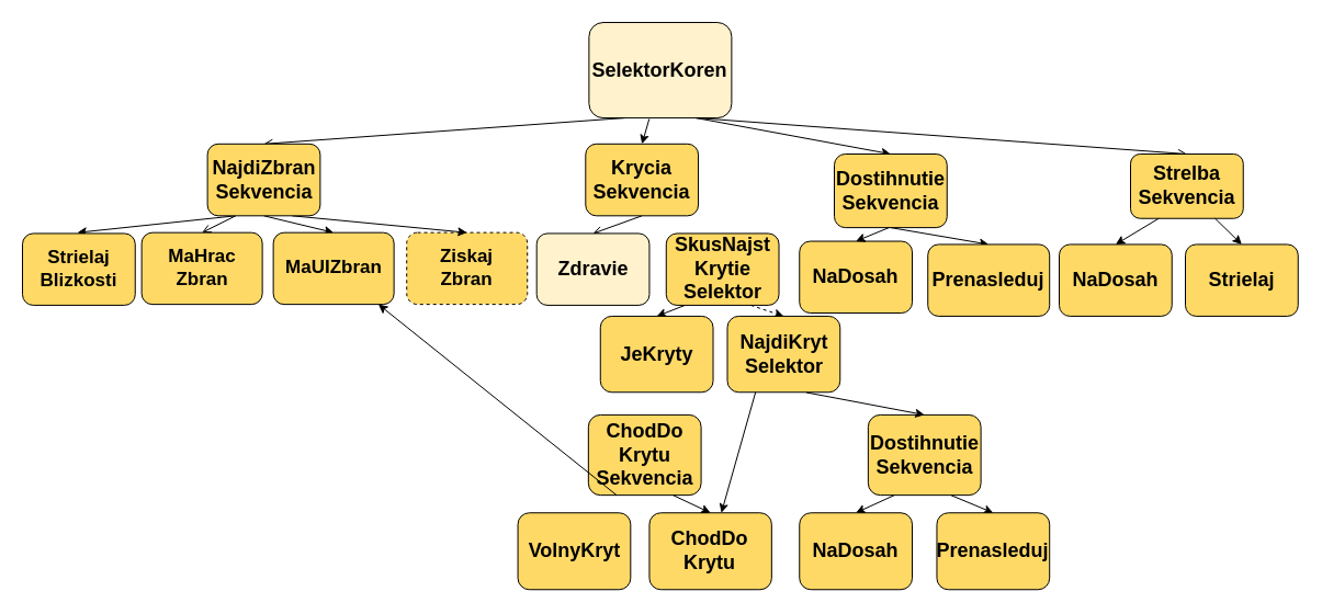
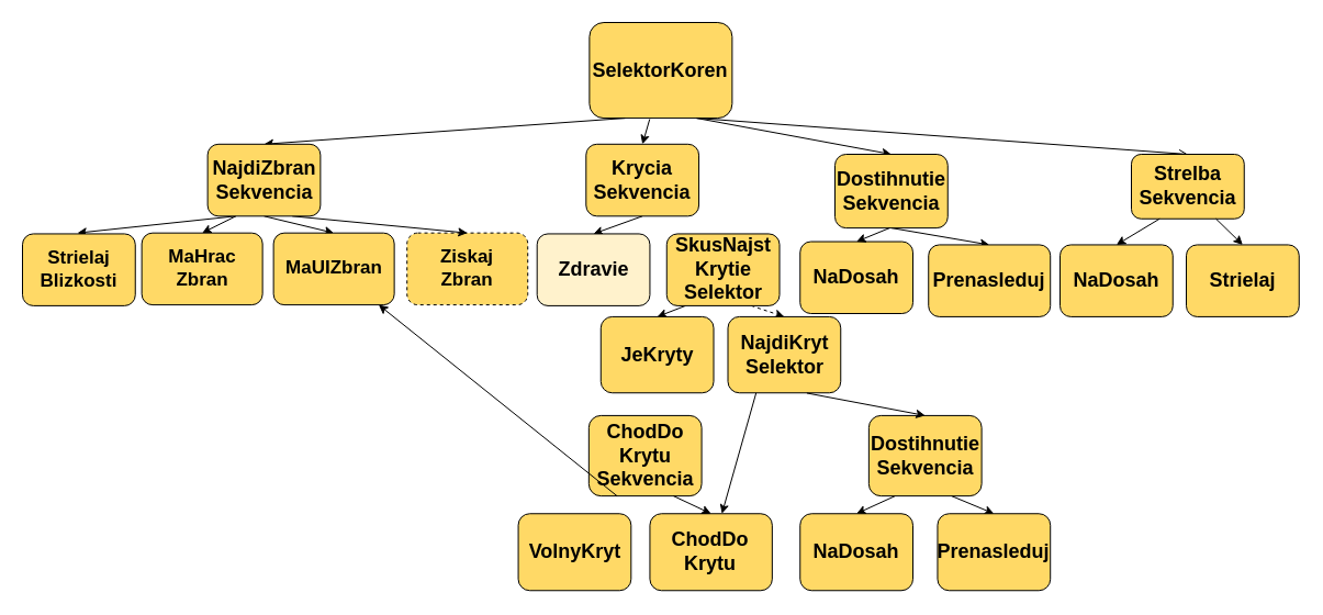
  <mxCell id="0" />
  <mxCell id="1" parent="0" />
- <mxCell id="2" value="" style="endArrow=open;html=1;rounded=0;fontSize=17;fontStyle=1;entryX=0.5;entryY=0;entryDx=0;entryDy=0;exitX=0.5;exitY=1;exitDx=0;exitDy=0;" parent="1" target="17" edge="1" source="38"><mxGeometry width="50" height="50" relative="1" as="geometry"><mxPoint x="568.276" y="219.221" as="sourcePoint" /><mxPoint x="525.465" y="291.799" as="targetPoint" /></mxGeometry></mxCell>
+ <mxCell id="2" value="" style="endArrow=classic;html=1;rounded=0;fontSize=17;fontStyle=1;entryX=0.5;entryY=0;entryDx=0;entryDy=0;exitX=0.5;exitY=1;exitDx=0;exitDy=0;" parent="1" target="17" edge="1" source="38"><mxGeometry width="50" height="50" relative="1" as="geometry"><mxPoint x="568.276" y="219.221" as="sourcePoint" /><mxPoint x="525.465" y="291.799" as="targetPoint" /></mxGeometry></mxCell>
  <mxCell id="3" value="" style="endArrow=classic;html=1;rounded=0;entryX=0.5;entryY=0;entryDx=0;entryDy=0;exitX=0.25;exitY=1;exitDx=0;exitDy=0;fontSize=18;fontStyle=1" parent="1" target="19" edge="1"><mxGeometry width="50" height="50" relative="1" as="geometry"><mxPoint x="623.931" y="277.909" as="sourcePoint" /><mxPoint x="589.682" y="306.94" as="targetPoint" /></mxGeometry></mxCell>
  <mxCell id="4" value="ChodDo&lt;br style=&quot;font-size: 17px;&quot;&gt;Krytu&lt;br style=&quot;font-size: 17px;&quot;&gt;Sekvencia" style="rounded=1;whiteSpace=wrap;html=1;fontSize=18;fontStyle=1;fillColor=#FFD966;" parent="1" vertex="1"><mxGeometry x="535.84" y="377.91" width="102.75" height="73.22" as="geometry" /></mxCell>
  <mxCell id="5" value="" style="endArrow=classic;html=1;rounded=0;exitX=0.75;exitY=1;exitDx=0;exitDy=0;entryX=0.5;entryY=0;entryDx=0;entryDy=0;fontSize=17;fontStyle=1;dashed=1;" parent="1" target="20" edge="1" source="18"><mxGeometry width="50" height="50" relative="1" as="geometry"><mxPoint x="675.305" y="277.909" as="sourcePoint" /><mxPoint x="719.795" y="308.42" as="targetPoint" /></mxGeometry></mxCell>
  <mxCell id="6" value="" style="endArrow=classic;html=1;rounded=0;exitX=0.25;exitY=1;exitDx=0;exitDy=0;fontSize=18;fontStyle=1;" parent="1" source="4" target="36" edge="1"><mxGeometry width="50" height="50" relative="1" as="geometry"><mxPoint x="569.143" y="465.006" as="sourcePoint" /><mxPoint x="522.05" y="537.584" as="targetPoint" /></mxGeometry></mxCell>
  <mxCell id="7" value="VolnyKryt" style="rounded=1;whiteSpace=wrap;html=1;fontSize=18;fontStyle=1;fillColor=#FFD966;" parent="1" vertex="1"><mxGeometry x="471.57" y="467.25" width="102.75" height="70" as="geometry" /></mxCell>
  <mxCell id="8" value="ChodDo&lt;br style=&quot;font-size: 17px;&quot;&gt;Krytu" style="rounded=1;whiteSpace=wrap;html=1;fontSize=18;fontStyle=1;fillColor=#FFD966;" parent="1" vertex="1"><mxGeometry x="591.44" y="467.25" width="111.41" height="70" as="geometry" /></mxCell>
  <mxCell id="9" value="" style="endArrow=classic;html=1;rounded=0;entryX=0.5;entryY=0;entryDx=0;entryDy=0;exitX=0.75;exitY=1;exitDx=0;exitDy=0;fontSize=18;fontStyle=1" parent="1" source="4" target="8" edge="1"><mxGeometry width="50" height="50" relative="1" as="geometry"><mxPoint x="599.111" y="465.006" as="sourcePoint" /><mxPoint x="552.019" y="537.584" as="targetPoint" /></mxGeometry></mxCell>
  <mxCell id="10" value="" style="endArrow=classic;html=1;rounded=0;exitX=0.25;exitY=1;exitDx=0;exitDy=0;entryX=0.5;entryY=0;entryDx=0;entryDy=0;fontSize=18;fontStyle=1" parent="1" target="12" edge="1"><mxGeometry width="50" height="50" relative="1" as="geometry"><mxPoint x="814.786" y="451.126" as="sourcePoint" /><mxPoint x="784.961" y="480.157" as="targetPoint" /></mxGeometry></mxCell>
- <mxCell id="11" value="SelektorKoren" style="rounded=1;whiteSpace=wrap;html=1;fontSize=18;fontStyle=1;fillColor=#fff2cc;" parent="1" vertex="1"><mxGeometry x="536.38" width="130" height="87.09" as="geometry" y="20" /></mxCell>
+ <mxCell id="11" value="SelektorKoren" style="rounded=1;whiteSpace=wrap;html=1;fontSize=18;fontStyle=1;fillColor=#FFD966;" parent="1" vertex="1"><mxGeometry x="536.38" width="130" height="87.09" as="geometry" y="20" /></mxCell>
  <mxCell id="12" value="NaDosah" style="rounded=1;whiteSpace=wrap;html=1;fontSize=18;fontStyle=1;fillColor=#FFD966;" parent="1" vertex="1"><mxGeometry x="728.26" y="467.25" width="102.75" height="70" as="geometry" /></mxCell>
  <mxCell id="13" value="" style="endArrow=classic;html=1;rounded=0;exitX=0.75;exitY=1;exitDx=0;exitDy=0;entryX=0.5;entryY=0;entryDx=0;entryDy=0;fontSize=18;fontStyle=1" parent="1" target="14" edge="1"><mxGeometry width="50" height="50" relative="1" as="geometry"><mxPoint x="866.16" y="451.126" as="sourcePoint" /><mxPoint x="917.677" y="529.51" as="targetPoint" /></mxGeometry></mxCell>
  <mxCell id="14" value="Prenasleduj" style="rounded=1;whiteSpace=wrap;html=1;fontSize=18;fontStyle=1;fillColor=#FFD966;" parent="1" vertex="1"><mxGeometry x="853.46" y="467.25" width="102.75" height="70" as="geometry" /></mxCell>
  <mxCell id="15" value="" style="endArrow=open;html=1;rounded=0;exitX=0.75;exitY=1;exitDx=0;exitDy=0;entryX=0.5;entryY=0;entryDx=0;entryDy=0;fontSize=18;fontStyle=1;" parent="1" target="37" edge="1" source="11"><mxGeometry width="50" height="50" relative="1" as="geometry"><mxPoint x="829.715" y="107.093" as="sourcePoint" /><mxPoint x="953.869" y="179.67" as="targetPoint" /></mxGeometry></mxCell>
  <mxCell id="16" value="" style="endArrow=classic;html=1;rounded=0;entryX=0.5;entryY=0;entryDx=0;entryDy=0;exitX=0.422;exitY=1.011;exitDx=0;exitDy=0;fontSize=17;fontStyle=1;exitPerimeter=0;" parent="1" target="38" edge="1" source="11"><mxGeometry width="50" height="50" relative="1" as="geometry"><mxPoint x="791.185" y="107.093" as="sourcePoint" /><mxPoint x="534.315" y="179.67" as="targetPoint" /></mxGeometry></mxCell>
  <mxCell id="17" value="Zdravie" style="rounded=1;whiteSpace=wrap;html=1;fontSize=18;fontStyle=1;fillColor=#fff2cc;" parent="1" vertex="1"><mxGeometry x="488.69" y="212.44" width="102.75" height="65.47" as="geometry" /></mxCell>
  <mxCell id="18" value="SkusNajst&lt;br style=&quot;font-size: 18px;&quot;&gt;Krytie&lt;br style=&quot;font-size: 18px;&quot;&gt;Selektor" style="rounded=1;whiteSpace=wrap;html=1;fontSize=18;fontStyle=1;fillColor=#FFD966;" parent="1" vertex="1"><mxGeometry x="606.78" y="212.44" width="102.75" height="65.47" as="geometry" /></mxCell>
  <mxCell id="19" value="JeKryty" style="rounded=1;whiteSpace=wrap;html=1;fontSize=18;fontStyle=1;fillColor=#FFD966;" parent="1" vertex="1"><mxGeometry x="546.78" y="287.91" width="102.75" height="69.34" as="geometry" /></mxCell>
  <mxCell id="20" value="NajdiKryt&lt;br style=&quot;font-size: 18px;&quot;&gt;Selektor" style="rounded=1;whiteSpace=wrap;html=1;fontSize=18;fontStyle=1;fillColor=#FFD966;" parent="1" vertex="1"><mxGeometry x="662.51" y="287.91" width="102.75" height="69.34" as="geometry" /></mxCell>
  <mxCell id="21" value="" style="endArrow=classic;html=1;rounded=0;exitX=0.25;exitY=1;exitDx=0;exitDy=0;fontSize=18;fontStyle=1;" parent="1" source="20" target="8" edge="1"><mxGeometry width="50" height="50" relative="1" as="geometry"><mxPoint x="700.992" y="394.033" as="sourcePoint" /><mxPoint x="645.337" y="466.61" as="targetPoint" /></mxGeometry></mxCell>
  <mxCell id="22" value="" style="endArrow=classic;html=1;rounded=0;exitX=0.75;exitY=1;exitDx=0;exitDy=0;entryX=0.5;entryY=0;entryDx=0;entryDy=0;fontSize=17;fontStyle=1" parent="1" target="39" edge="1" source="11"><mxGeometry width="50" height="50" relative="1" as="geometry"><mxPoint x="804.029" y="107.093" as="sourcePoint" /><mxPoint x="812.591" y="179.67" as="targetPoint" /></mxGeometry></mxCell>
  <mxCell id="23" value="" style="endArrow=classic;html=1;rounded=0;exitX=0.5;exitY=1;exitDx=0;exitDy=0;entryX=0.5;entryY=0;entryDx=0;entryDy=0;fontSize=18;fontStyle=1" parent="1" source="39" target="33" edge="1"><mxGeometry width="50" height="50" relative="1" as="geometry"><mxPoint x="898.13" y="240.051" as="sourcePoint" /><mxPoint x="872.444" y="312.629" as="targetPoint" /></mxGeometry></mxCell>
  <mxCell id="24" value="Dostihnutie&lt;br style=&quot;font-size: 17px;&quot;&gt;Sekvencia" style="rounded=1;whiteSpace=wrap;html=1;fontSize=18;fontStyle=1;fillColor=#FFD966;" parent="1" vertex="1"><mxGeometry x="790.86" y="377.91" width="102.75" height="73.22" as="geometry" /></mxCell>
  <mxCell id="25" value="" style="endArrow=classic;html=1;rounded=0;exitX=0.7;exitY=1.003;exitDx=0;exitDy=0;entryX=0.5;entryY=0;entryDx=0;entryDy=0;fontSize=18;fontStyle=1;exitPerimeter=0;" parent="1" source="20" edge="1" target="24"><mxGeometry width="50" height="50" relative="1" as="geometry"><mxPoint x="714.852" y="399.839" as="sourcePoint" /><mxPoint x="817.456" y="423.063" as="targetPoint" /></mxGeometry></mxCell>
  <mxCell id="26" value="" style="endArrow=classic;html=1;rounded=0;entryX=0.5;entryY=0;entryDx=0;entryDy=0;exitX=0.25;exitY=1;exitDx=0;exitDy=0;fontSize=17;fontStyle=1" edge="1" parent="1" source="40"><mxGeometry width="50" height="50" relative="1" as="geometry"><mxPoint x="268.63" y="192.642" as="sourcePoint" /><mxPoint x="70.004" y="211.654" as="targetPoint" /></mxGeometry></mxCell>
- <mxCell id="27" value="" style="endArrow=open;html=1;rounded=0;entryX=0.5;entryY=0;entryDx=0;entryDy=0;exitX=0.25;exitY=1;exitDx=0;exitDy=0;fontSize=17;fontStyle=1;" edge="1" parent="1" source="40" target="35"><mxGeometry width="50" height="50" relative="1" as="geometry"><mxPoint x="298.63" y="192.642" as="sourcePoint" /><mxPoint x="317.761" y="285.208" as="targetPoint" /></mxGeometry></mxCell>
- <mxCell id="28" value="" style="endArrow=open;html=1;rounded=0;entryX=0.5;entryY=0;entryDx=0;entryDy=0;exitX=0.25;exitY=1;exitDx=0;exitDy=0;fontSize=17;fontStyle=1;" edge="1" parent="1" source="11" target="40"><mxGeometry width="50" height="50" relative="1" as="geometry"><mxPoint x="696.201" y="96.977" as="sourcePoint" /><mxPoint x="300" y="148.41" as="targetPoint" /></mxGeometry></mxCell>
+ <mxCell id="27" value="" style="endArrow=classic;html=1;rounded=0;entryX=0.5;entryY=0;entryDx=0;entryDy=0;exitX=0.25;exitY=1;exitDx=0;exitDy=0;fontSize=17;fontStyle=1" edge="1" parent="1" source="40" target="35"><mxGeometry width="50" height="50" relative="1" as="geometry"><mxPoint x="298.63" y="192.642" as="sourcePoint" /><mxPoint x="317.761" y="285.208" as="targetPoint" /></mxGeometry></mxCell>
+ <mxCell id="28" value="" style="endArrow=classic;html=1;rounded=0;entryX=0.5;entryY=0;entryDx=0;entryDy=0;exitX=0.25;exitY=1;exitDx=0;exitDy=0;fontSize=17;fontStyle=1;" edge="1" parent="1" source="11" target="40"><mxGeometry width="50" height="50" relative="1" as="geometry"><mxPoint x="696.201" y="96.977" as="sourcePoint" /><mxPoint x="300" y="148.41" as="targetPoint" /></mxGeometry></mxCell>
  <mxCell id="29" value="" style="endArrow=classic;html=1;rounded=0;entryX=0.5;entryY=0;entryDx=0;entryDy=0;exitX=0.5;exitY=1;exitDx=0;exitDy=0;fontSize=17;fontStyle=1" edge="1" parent="1" target="36" source="40"><mxGeometry width="50" height="50" relative="1" as="geometry"><mxPoint x="298.63" y="192.642" as="sourcePoint" /><mxPoint x="447.761" y="291.008" as="targetPoint" /></mxGeometry></mxCell>
  <mxCell id="30" value="Ziskaj&lt;br style=&quot;font-size: 17px;&quot;&gt;Zbran" style="rounded=1;whiteSpace=wrap;html=1;fontSize=17;fontStyle=1;fillColor=#FFD966;dashed=1;" vertex="1" parent="1"><mxGeometry x="370.22" y="211.65" width="110" height="65.47" as="geometry" /></mxCell>
  <mxCell id="31" value="" style="endArrow=classic;html=1;rounded=0;entryX=0.5;entryY=0;entryDx=0;entryDy=0;exitX=0.75;exitY=1;exitDx=0;exitDy=0;fontSize=17;fontStyle=1" edge="1" parent="1" source="40" target="30"><mxGeometry width="50" height="50" relative="1" as="geometry"><mxPoint x="328.63" y="192.642" as="sourcePoint" /><mxPoint x="313.63" y="251.66" as="targetPoint" /></mxGeometry></mxCell>
  <mxCell id="32" value="NaDosah" style="rounded=1;whiteSpace=wrap;html=1;fontSize=18;fontStyle=1;fillColor=#FFD966;" parent="1" vertex="1"><mxGeometry x="728.261" y="219.54" width="102.748" height="65.462" as="geometry" /></mxCell>
  <mxCell id="33" value="Prenasleduj" style="rounded=1;whiteSpace=wrap;html=1;fontSize=18;fontStyle=1;fillColor=#FFD966;" parent="1" vertex="1"><mxGeometry x="845.24" y="222.45" width="110.97" height="65.46" as="geometry" /></mxCell>
  <mxCell id="34" value="Strielaj&lt;br style=&quot;font-size: 17px;&quot;&gt;Blizkosti" style="rounded=1;whiteSpace=wrap;html=1;fontSize=17;fontStyle=1;fillColor=#FFD966;" vertex="1" parent="1"><mxGeometry y="212.444" width="102.748" height="65.462" as="geometry" x="20" /></mxCell>
  <mxCell id="35" value="MaHrac&lt;br style=&quot;font-size: 17px;&quot;&gt;Zbran" style="rounded=1;whiteSpace=wrap;html=1;fontSize=17;fontStyle=1;fillColor=#FFD966;" vertex="1" parent="1"><mxGeometry x="128.63" y="211.661" width="110" height="65.459" as="geometry" /></mxCell>
  <mxCell id="36" value="MaUIZbran" style="rounded=1;whiteSpace=wrap;html=1;fontSize=17;fontStyle=1;fillColor=#FFD966;" vertex="1" parent="1"><mxGeometry x="248.63" y="211.661" width="110" height="65.459" as="geometry" /></mxCell>
  <mxCell id="37" value="Strelba&lt;br&gt;Sekvencia" style="rounded=1;whiteSpace=wrap;html=1;fontSize=18;fontStyle=1;fillColor=#FFD966;" parent="1" vertex="1"><mxGeometry x="1030" y="140" width="102.75" height="58.74" as="geometry" /></mxCell>
  <mxCell id="38" value="Krycia&lt;br style=&quot;font-size: 18px;&quot;&gt;Sekvencia" style="rounded=1;whiteSpace=wrap;html=1;fontSize=18;fontStyle=1;fillColor=#FFD966;" parent="1" vertex="1"><mxGeometry x="533.3" y="130.8" width="102.75" height="65.52" as="geometry" /></mxCell>
  <mxCell id="39" value="Dostihnutie&lt;br style=&quot;font-size: 17px;&quot;&gt;Sekvencia" style="rounded=1;whiteSpace=wrap;html=1;fontSize=18;fontStyle=1;fillColor=#FFD966;" parent="1" vertex="1"><mxGeometry x="759.995" y="140.002" width="102.748" height="67.114" as="geometry" /></mxCell>
  <mxCell id="40" value="NajdiZbran&lt;br&gt;Sekvencia" style="rounded=1;whiteSpace=wrap;html=1;fontSize=18;fontStyle=1;fillColor=#FFD966;" vertex="1" parent="1"><mxGeometry x="188.63" y="130.8" width="102.75" height="65.52" as="geometry" /></mxCell>
  <mxCell id="41" value="" style="endArrow=classic;html=1;rounded=0;exitX=0.25;exitY=1;exitDx=0;exitDy=0;entryX=0.5;entryY=0;entryDx=0;entryDy=0;fontSize=18;fontStyle=1" edge="1" parent="1" target="43" source="37"><mxGeometry width="50" height="50" relative="1" as="geometry"><mxPoint x="1045.689" y="189.54" as="sourcePoint" /><mxPoint x="1030.791" y="282.629" as="targetPoint" /></mxGeometry></mxCell>
  <mxCell id="42" value="" style="endArrow=classic;html=1;rounded=0;exitX=0.75;exitY=1;exitDx=0;exitDy=0;entryX=0.5;entryY=0;entryDx=0;entryDy=0;fontSize=18;fontStyle=1" edge="1" parent="1" target="44" source="37"><mxGeometry width="50" height="50" relative="1" as="geometry"><mxPoint x="1097.063" y="189.54" as="sourcePoint" /><mxPoint x="1150.664" y="282.629" as="targetPoint" /></mxGeometry></mxCell>
  <mxCell id="43" value="NaDosah" style="rounded=1;whiteSpace=wrap;html=1;fontSize=18;fontStyle=1;fillColor=#FFD966;" vertex="1" parent="1"><mxGeometry x="965.001" y="222.45" width="102.748" height="65.462" as="geometry" /></mxCell>
  <mxCell id="44" value="Strielaj" style="rounded=1;whiteSpace=wrap;html=1;fontSize=18;fontStyle=1;fillColor=#FFD966;" vertex="1" parent="1"><mxGeometry x="1079.996" y="222.448" width="102.748" height="65.462" as="geometry" /></mxCell>
  <mxCell id="45" value="" style="endArrow=classic;html=1;rounded=0;fontSize=17;fontStyle=5;entryX=0.5;entryY=0;entryDx=0;entryDy=0;" edge="1" parent="1" target="32"><mxGeometry width="50" height="50" relative="1" as="geometry"><mxPoint x="810" y="207" as="sourcePoint" /><mxPoint x="662.505" y="223.56" as="targetPoint" /></mxGeometry></mxCell>
